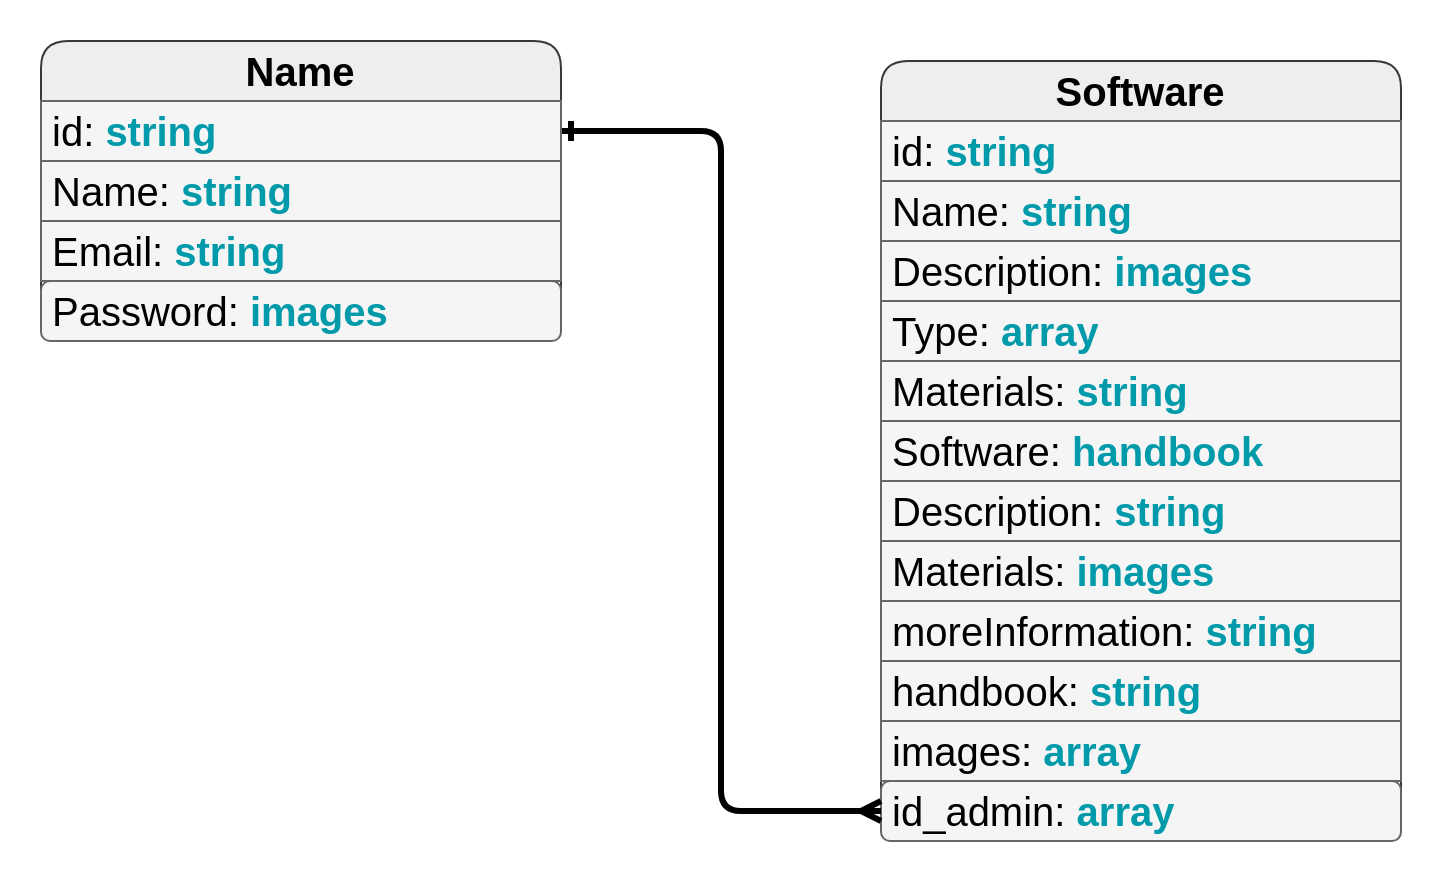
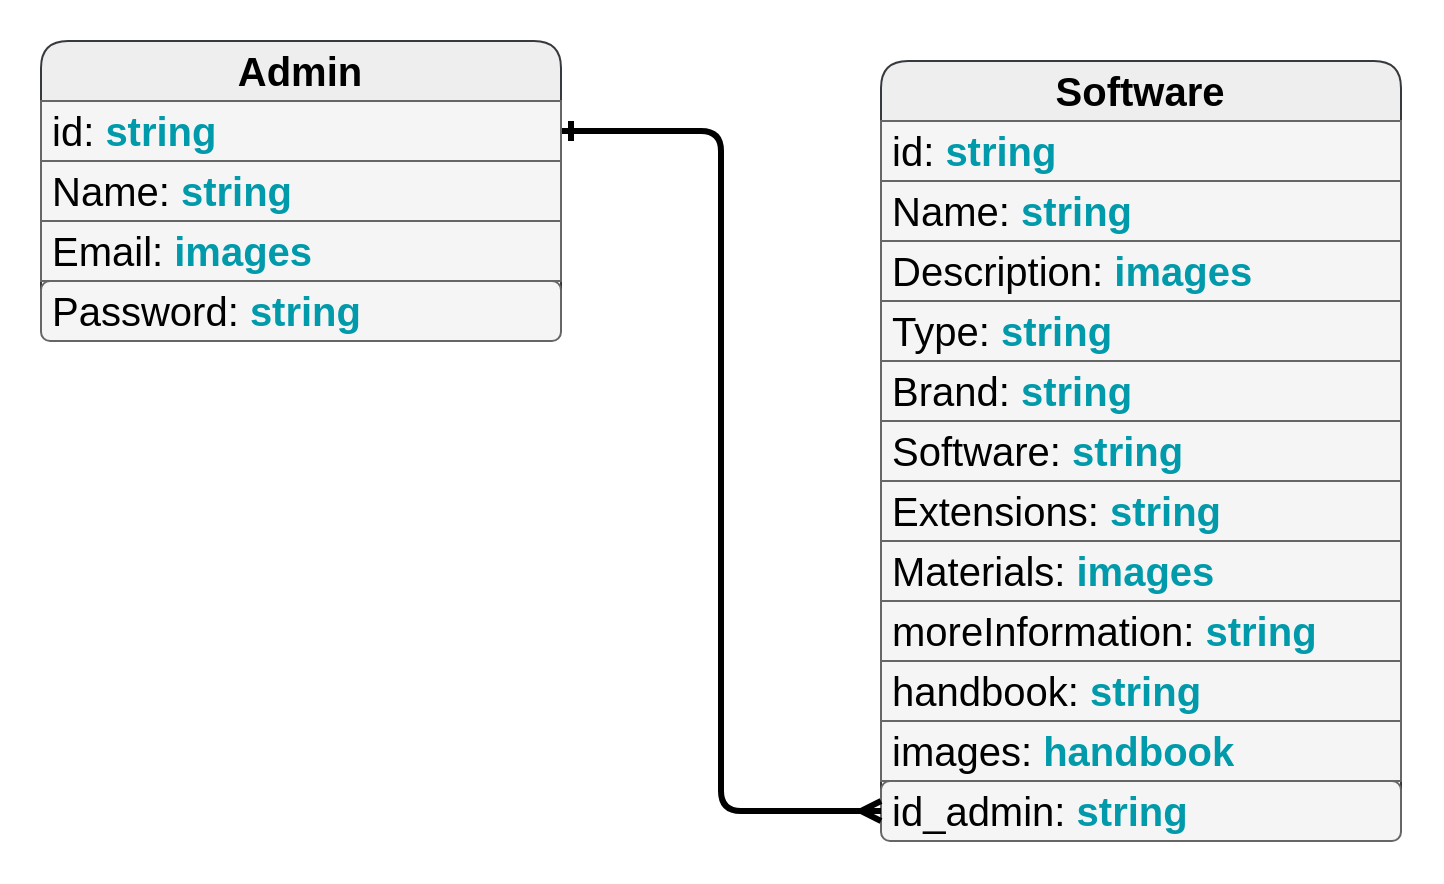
  <mxCell id="0" />
  <mxCell id="1" parent="0" />
  <mxCell id="2" value="Software" style="swimlane;fontStyle=1;childLayout=stackLayout;horizontal=1;startSize=30;horizontalStack=0;resizeParent=1;resizeParentMax=0;resizeLast=0;collapsible=1;marginBottom=0;whiteSpace=wrap;html=1;fillColor=#eeeeee;strokeColor=#36393d;fontColor=#000000;labelBackgroundColor=none;fontSize=20;rounded=1;" vertex="1" parent="1"><mxGeometry x="440" y="30" width="260" height="390" as="geometry" /></mxCell>
  <mxCell id="3" value="id: &lt;font color=&quot;#009aab&quot;&gt;&lt;b&gt;string&lt;/b&gt;&lt;/font&gt;" style="text;strokeColor=#666666;fillColor=#f5f5f5;align=left;verticalAlign=middle;spacingLeft=4;spacingRight=4;overflow=hidden;points=[[0,0.5],[1,0.5]];portConstraint=eastwest;rotatable=0;whiteSpace=wrap;html=1;fontSize=20;fontColor=#000000;" vertex="1" parent="2"><mxGeometry y="30" width="260" height="30" as="geometry" /></mxCell>
  <mxCell id="4" value="Name:&amp;nbsp;&lt;b style=&quot;color: rgb(0, 154, 171);&quot;&gt;string&lt;/b&gt;" style="text;strokeColor=#666666;fillColor=#f5f5f5;align=left;verticalAlign=middle;spacingLeft=4;spacingRight=4;overflow=hidden;points=[[0,0.5],[1,0.5]];portConstraint=eastwest;rotatable=0;whiteSpace=wrap;html=1;fontSize=20;fontColor=#000000;" vertex="1" parent="2"><mxGeometry y="60" width="260" height="30" as="geometry" /></mxCell>
  <mxCell id="5" value="Description:&amp;nbsp;&lt;b style=&quot;color: rgb(0, 154, 171);&quot;&gt;images&lt;/b&gt;" style="text;strokeColor=#666666;fillColor=#f5f5f5;align=left;verticalAlign=middle;spacingLeft=4;spacingRight=4;overflow=hidden;points=[[0,0.5],[1,0.5]];portConstraint=eastwest;rotatable=0;whiteSpace=wrap;html=1;fontSize=20;fontColor=#000000;" vertex="1" parent="2"><mxGeometry y="90" width="260" height="30" as="geometry" /></mxCell>
- <mxCell id="6" value="Type:&amp;nbsp;&lt;b style=&quot;color: rgb(0, 154, 171);&quot;&gt;array&lt;/b&gt;" style="text;strokeColor=#666666;fillColor=#f5f5f5;align=left;verticalAlign=middle;spacingLeft=4;spacingRight=4;overflow=hidden;points=[[0,0.5],[1,0.5]];portConstraint=eastwest;rotatable=0;whiteSpace=wrap;html=1;fontSize=20;fontColor=#000000;" vertex="1" parent="2"><mxGeometry y="120" width="260" height="30" as="geometry" /></mxCell>
- <mxCell id="7" value="Materials:&amp;nbsp;&lt;b style=&quot;color: rgb(0, 154, 171);&quot;&gt;string&lt;/b&gt;" style="text;strokeColor=#666666;fillColor=#f5f5f5;align=left;verticalAlign=middle;spacingLeft=4;spacingRight=4;overflow=hidden;points=[[0,0.5],[1,0.5]];portConstraint=eastwest;rotatable=0;whiteSpace=wrap;html=1;fontSize=20;fontColor=#000000;" vertex="1" parent="2"><mxGeometry y="150" width="260" height="30" as="geometry" /></mxCell>
- <mxCell id="8" value="Software:&amp;nbsp;&lt;b style=&quot;color: rgb(0, 154, 171);&quot;&gt;handbook&lt;/b&gt;" style="text;strokeColor=#666666;fillColor=#f5f5f5;align=left;verticalAlign=middle;spacingLeft=4;spacingRight=4;overflow=hidden;points=[[0,0.5],[1,0.5]];portConstraint=eastwest;rotatable=0;whiteSpace=wrap;html=1;fontSize=20;fontColor=#000000;" vertex="1" parent="2"><mxGeometry y="180" width="260" height="30" as="geometry" /></mxCell>
- <mxCell id="9" value="Description:&amp;nbsp;&lt;b style=&quot;color: rgb(0, 154, 171);&quot;&gt;string&lt;/b&gt;" style="text;strokeColor=#666666;fillColor=#f5f5f5;align=left;verticalAlign=middle;spacingLeft=4;spacingRight=4;overflow=hidden;points=[[0,0.5],[1,0.5]];portConstraint=eastwest;rotatable=0;whiteSpace=wrap;html=1;fontSize=20;fontColor=#000000;" vertex="1" parent="2"><mxGeometry y="210" width="260" height="30" as="geometry" /></mxCell>
+ <mxCell id="6" value="Type:&amp;nbsp;&lt;b style=&quot;color: rgb(0, 154, 171);&quot;&gt;string&lt;/b&gt;" style="text;strokeColor=#666666;fillColor=#f5f5f5;align=left;verticalAlign=middle;spacingLeft=4;spacingRight=4;overflow=hidden;points=[[0,0.5],[1,0.5]];portConstraint=eastwest;rotatable=0;whiteSpace=wrap;html=1;fontSize=20;fontColor=#000000;" vertex="1" parent="2"><mxGeometry y="120" width="260" height="30" as="geometry" /></mxCell>
+ <mxCell id="7" value="Brand:&amp;nbsp;&lt;b style=&quot;color: rgb(0, 154, 171);&quot;&gt;string&lt;/b&gt;" style="text;strokeColor=#666666;fillColor=#f5f5f5;align=left;verticalAlign=middle;spacingLeft=4;spacingRight=4;overflow=hidden;points=[[0,0.5],[1,0.5]];portConstraint=eastwest;rotatable=0;whiteSpace=wrap;html=1;fontSize=20;fontColor=#000000;" vertex="1" parent="2"><mxGeometry y="150" width="260" height="30" as="geometry" /></mxCell>
+ <mxCell id="8" value="Software:&amp;nbsp;&lt;b style=&quot;color: rgb(0, 154, 171);&quot;&gt;string&lt;/b&gt;" style="text;strokeColor=#666666;fillColor=#f5f5f5;align=left;verticalAlign=middle;spacingLeft=4;spacingRight=4;overflow=hidden;points=[[0,0.5],[1,0.5]];portConstraint=eastwest;rotatable=0;whiteSpace=wrap;html=1;fontSize=20;fontColor=#000000;" vertex="1" parent="2"><mxGeometry y="180" width="260" height="30" as="geometry" /></mxCell>
+ <mxCell id="9" value="Extensions:&amp;nbsp;&lt;b style=&quot;color: rgb(0, 154, 171);&quot;&gt;string&lt;/b&gt;" style="text;strokeColor=#666666;fillColor=#f5f5f5;align=left;verticalAlign=middle;spacingLeft=4;spacingRight=4;overflow=hidden;points=[[0,0.5],[1,0.5]];portConstraint=eastwest;rotatable=0;whiteSpace=wrap;html=1;fontSize=20;fontColor=#000000;" vertex="1" parent="2"><mxGeometry y="210" width="260" height="30" as="geometry" /></mxCell>
  <mxCell id="10" value="Materials:&amp;nbsp;&lt;b style=&quot;color: rgb(0, 154, 171);&quot;&gt;images&lt;/b&gt;" style="text;strokeColor=#666666;fillColor=#f5f5f5;align=left;verticalAlign=middle;spacingLeft=4;spacingRight=4;overflow=hidden;points=[[0,0.5],[1,0.5]];portConstraint=eastwest;rotatable=0;whiteSpace=wrap;html=1;fontSize=20;fontColor=#000000;" vertex="1" parent="2"><mxGeometry y="240" width="260" height="30" as="geometry" /></mxCell>
  <mxCell id="11" value="moreInformation:&amp;nbsp;&lt;b style=&quot;color: rgb(0, 154, 171);&quot;&gt;string&lt;/b&gt;" style="text;strokeColor=#666666;fillColor=#f5f5f5;align=left;verticalAlign=middle;spacingLeft=4;spacingRight=4;overflow=hidden;points=[[0,0.5],[1,0.5]];portConstraint=eastwest;rotatable=0;whiteSpace=wrap;html=1;fontSize=20;fontColor=#000000;" vertex="1" parent="2"><mxGeometry y="270" width="260" height="30" as="geometry" /></mxCell>
  <mxCell id="12" value="handbook: &lt;font color=&quot;#009aab&quot;&gt;&lt;b&gt;string&lt;/b&gt;&lt;/font&gt;" style="text;strokeColor=#666666;fillColor=#f5f5f5;align=left;verticalAlign=middle;spacingLeft=4;spacingRight=4;overflow=hidden;points=[[0,0.5],[1,0.5]];portConstraint=eastwest;rotatable=0;whiteSpace=wrap;html=1;fontSize=20;fontColor=#000000;rounded=0;" vertex="1" parent="2"><mxGeometry y="300" width="260" height="30" as="geometry" /></mxCell>
- <mxCell id="13" value="images: &lt;font color=&quot;#009aab&quot;&gt;&lt;b&gt;array&lt;/b&gt;&lt;/font&gt;" style="text;strokeColor=#666666;fillColor=#f5f5f5;align=left;verticalAlign=middle;spacingLeft=4;spacingRight=4;overflow=hidden;points=[[0,0.5],[1,0.5]];portConstraint=eastwest;rotatable=0;whiteSpace=wrap;html=1;fontSize=20;fontColor=#000000;rounded=0;" vertex="1" parent="2"><mxGeometry y="330" width="260" height="30" as="geometry" /></mxCell>
- <mxCell id="14" value="id_admin:&amp;nbsp;&lt;b style=&quot;color: rgb(0, 154, 171);&quot;&gt;array&lt;/b&gt;" style="text;strokeColor=#666666;fillColor=#f5f5f5;align=left;verticalAlign=middle;spacingLeft=4;spacingRight=4;overflow=hidden;points=[[0,0.5],[1,0.5]];portConstraint=eastwest;rotatable=0;whiteSpace=wrap;html=1;fontSize=20;fontColor=#000000;rounded=1;" vertex="1" parent="2"><mxGeometry y="360" width="260" height="30" as="geometry" /></mxCell>
+ <mxCell id="13" value="images: &lt;font color=&quot;#009aab&quot;&gt;&lt;b&gt;handbook&lt;/b&gt;&lt;/font&gt;" style="text;strokeColor=#666666;fillColor=#f5f5f5;align=left;verticalAlign=middle;spacingLeft=4;spacingRight=4;overflow=hidden;points=[[0,0.5],[1,0.5]];portConstraint=eastwest;rotatable=0;whiteSpace=wrap;html=1;fontSize=20;fontColor=#000000;rounded=0;" vertex="1" parent="2"><mxGeometry y="330" width="260" height="30" as="geometry" /></mxCell>
+ <mxCell id="14" value="id_admin:&amp;nbsp;&lt;b style=&quot;color: rgb(0, 154, 171);&quot;&gt;string&lt;/b&gt;" style="text;strokeColor=#666666;fillColor=#f5f5f5;align=left;verticalAlign=middle;spacingLeft=4;spacingRight=4;overflow=hidden;points=[[0,0.5],[1,0.5]];portConstraint=eastwest;rotatable=0;whiteSpace=wrap;html=1;fontSize=20;fontColor=#000000;rounded=1;" vertex="1" parent="2"><mxGeometry y="360" width="260" height="30" as="geometry" /></mxCell>
  <mxCell id="15" style="edgeStyle=orthogonalEdgeStyle;html=1;exitX=1;exitY=0.5;exitDx=0;exitDy=0;entryX=0;entryY=0.5;entryDx=0;entryDy=0;fontSize=20;fontColor=#009AAB;strokeWidth=3;endArrow=ERmany;endFill=0;startArrow=ERone;startFill=0;" edge="1" parent="1" source="17" target="14"><mxGeometry relative="1" as="geometry" /></mxCell>
- <mxCell id="16" value="Name" style="swimlane;fontStyle=1;childLayout=stackLayout;horizontal=1;startSize=30;horizontalStack=0;resizeParent=1;resizeParentMax=0;resizeLast=0;collapsible=1;marginBottom=0;whiteSpace=wrap;html=1;fillColor=#eeeeee;strokeColor=#36393d;fontColor=#000000;labelBackgroundColor=none;fontSize=20;rounded=1;" vertex="1" parent="1"><mxGeometry x="20" y="20" width="260" height="150" as="geometry" /></mxCell>
+ <mxCell id="16" value="Admin" style="swimlane;fontStyle=1;childLayout=stackLayout;horizontal=1;startSize=30;horizontalStack=0;resizeParent=1;resizeParentMax=0;resizeLast=0;collapsible=1;marginBottom=0;whiteSpace=wrap;html=1;fillColor=#eeeeee;strokeColor=#36393d;fontColor=#000000;labelBackgroundColor=none;fontSize=20;rounded=1;" vertex="1" parent="1"><mxGeometry x="20" y="20" width="260" height="150" as="geometry" /></mxCell>
  <mxCell id="17" value="id:&amp;nbsp;&lt;b style=&quot;color: rgb(0, 154, 171);&quot;&gt;string&lt;/b&gt;" style="text;strokeColor=#666666;fillColor=#f5f5f5;align=left;verticalAlign=middle;spacingLeft=4;spacingRight=4;overflow=hidden;points=[[0,0.5],[1,0.5]];portConstraint=eastwest;rotatable=0;whiteSpace=wrap;html=1;fontSize=20;fontColor=#000000;" vertex="1" parent="16"><mxGeometry y="30" width="260" height="30" as="geometry" /></mxCell>
  <mxCell id="18" value="Name:&amp;nbsp;&lt;b style=&quot;color: rgb(0, 154, 171);&quot;&gt;string&lt;/b&gt;" style="text;strokeColor=#666666;fillColor=#f5f5f5;align=left;verticalAlign=middle;spacingLeft=4;spacingRight=4;overflow=hidden;points=[[0,0.5],[1,0.5]];portConstraint=eastwest;rotatable=0;whiteSpace=wrap;html=1;fontSize=20;fontColor=#000000;" vertex="1" parent="16"><mxGeometry y="60" width="260" height="30" as="geometry" /></mxCell>
- <mxCell id="19" value="Email:&amp;nbsp;&lt;b style=&quot;color: rgb(0, 154, 171);&quot;&gt;string&lt;/b&gt;" style="text;strokeColor=#666666;fillColor=#f5f5f5;align=left;verticalAlign=middle;spacingLeft=4;spacingRight=4;overflow=hidden;points=[[0,0.5],[1,0.5]];portConstraint=eastwest;rotatable=0;whiteSpace=wrap;html=1;fontSize=20;fontColor=#000000;" vertex="1" parent="16"><mxGeometry y="90" width="260" height="30" as="geometry" /></mxCell>
- <mxCell id="20" value="Password:&amp;nbsp;&lt;b style=&quot;color: rgb(0, 154, 171);&quot;&gt;images&lt;/b&gt;" style="text;strokeColor=#666666;fillColor=#f5f5f5;align=left;verticalAlign=middle;spacingLeft=4;spacingRight=4;overflow=hidden;points=[[0,0.5],[1,0.5]];portConstraint=eastwest;rotatable=0;whiteSpace=wrap;html=1;fontSize=20;fontColor=#000000;rounded=1;" vertex="1" parent="16"><mxGeometry y="120" width="260" height="30" as="geometry" /></mxCell>
+ <mxCell id="19" value="Email:&amp;nbsp;&lt;b style=&quot;color: rgb(0, 154, 171);&quot;&gt;images&lt;/b&gt;" style="text;strokeColor=#666666;fillColor=#f5f5f5;align=left;verticalAlign=middle;spacingLeft=4;spacingRight=4;overflow=hidden;points=[[0,0.5],[1,0.5]];portConstraint=eastwest;rotatable=0;whiteSpace=wrap;html=1;fontSize=20;fontColor=#000000;" vertex="1" parent="16"><mxGeometry y="90" width="260" height="30" as="geometry" /></mxCell>
+ <mxCell id="20" value="Password:&amp;nbsp;&lt;b style=&quot;color: rgb(0, 154, 171);&quot;&gt;string&lt;/b&gt;" style="text;strokeColor=#666666;fillColor=#f5f5f5;align=left;verticalAlign=middle;spacingLeft=4;spacingRight=4;overflow=hidden;points=[[0,0.5],[1,0.5]];portConstraint=eastwest;rotatable=0;whiteSpace=wrap;html=1;fontSize=20;fontColor=#000000;rounded=1;" vertex="1" parent="16"><mxGeometry y="120" width="260" height="30" as="geometry" /></mxCell>
